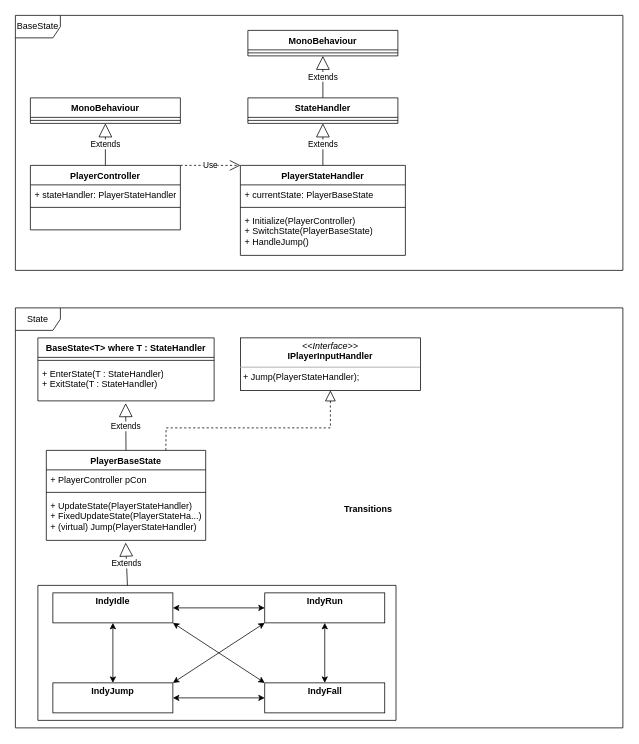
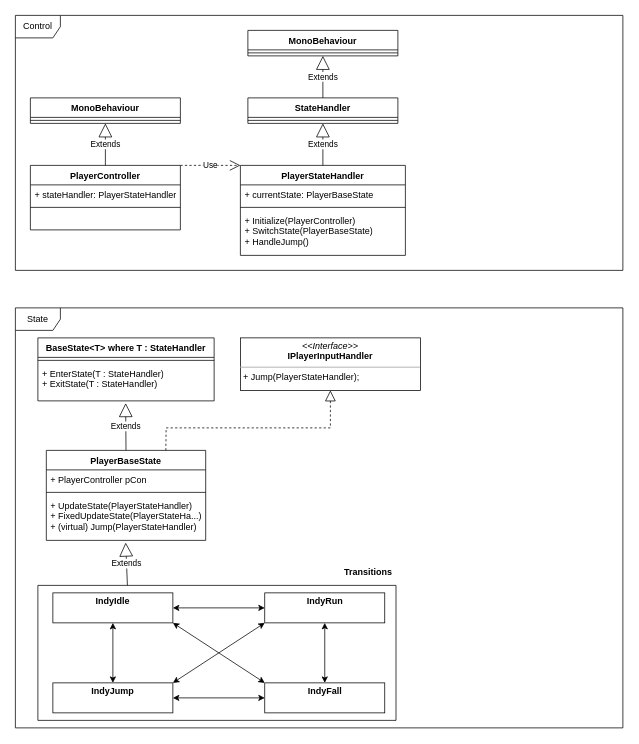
  <mxCell id="0" />
  <mxCell id="1" parent="0" />
  <mxCell id="2" value="PlayerController" style="swimlane;fontStyle=1;align=center;verticalAlign=top;childLayout=stackLayout;horizontal=1;startSize=26;horizontalStack=0;resizeParent=1;resizeParentMax=0;resizeLast=0;collapsible=1;marginBottom=0;whiteSpace=wrap;html=1;" vertex="1" parent="1"><mxGeometry x="40" y="220" width="200" height="86" as="geometry" /></mxCell>
  <mxCell id="3" value="+ stateHandler: PlayerStateHandler" style="text;strokeColor=none;fillColor=none;align=left;verticalAlign=top;spacingLeft=4;spacingRight=4;overflow=hidden;rotatable=0;points=[[0,0.5],[1,0.5]];portConstraint=eastwest;whiteSpace=wrap;html=1;" vertex="1" parent="2"><mxGeometry y="26" width="200" height="26" as="geometry" /></mxCell>
  <mxCell id="4" value="" style="line;strokeWidth=1;fillColor=none;align=left;verticalAlign=middle;spacingTop=-1;spacingLeft=3;spacingRight=3;rotatable=0;labelPosition=right;points=[];portConstraint=eastwest;strokeColor=inherit;" vertex="1" parent="2"><mxGeometry y="52" width="200" height="8" as="geometry" /></mxCell>
  <mxCell id="5" value="&amp;nbsp;" style="text;strokeColor=none;fillColor=none;align=left;verticalAlign=top;spacingLeft=4;spacingRight=4;overflow=hidden;rotatable=0;points=[[0,0.5],[1,0.5]];portConstraint=eastwest;whiteSpace=wrap;html=1;" vertex="1" parent="2"><mxGeometry y="60" width="200" height="26" as="geometry" /></mxCell>
  <mxCell id="6" value="PlayerStateHandler" style="swimlane;fontStyle=1;align=center;verticalAlign=top;childLayout=stackLayout;horizontal=1;startSize=26;horizontalStack=0;resizeParent=1;resizeParentMax=0;resizeLast=0;collapsible=1;marginBottom=0;whiteSpace=wrap;html=1;" vertex="1" parent="1"><mxGeometry x="320" y="220" width="220" height="120" as="geometry"><mxRectangle x="320" y="30" width="150" height="30" as="alternateBounds" /></mxGeometry></mxCell>
  <mxCell id="7" value="+ currentState: PlayerBaseState" style="text;strokeColor=none;fillColor=none;align=left;verticalAlign=top;spacingLeft=4;spacingRight=4;overflow=hidden;rotatable=0;points=[[0,0.5],[1,0.5]];portConstraint=eastwest;whiteSpace=wrap;html=1;" vertex="1" parent="6"><mxGeometry y="26" width="220" height="26" as="geometry" /></mxCell>
  <mxCell id="8" value="" style="line;strokeWidth=1;fillColor=none;align=left;verticalAlign=middle;spacingTop=-1;spacingLeft=3;spacingRight=3;rotatable=0;labelPosition=right;points=[];portConstraint=eastwest;strokeColor=inherit;" vertex="1" parent="6"><mxGeometry y="52" width="220" height="8" as="geometry" /></mxCell>
  <mxCell id="9" value="+ Initialize(PlayerController)&lt;br&gt;+ SwitchState(PlayerBaseState)&lt;br&gt;+ HandleJump()" style="text;strokeColor=none;fillColor=none;align=left;verticalAlign=top;spacingLeft=4;spacingRight=4;overflow=hidden;rotatable=0;points=[[0,0.5],[1,0.5]];portConstraint=eastwest;whiteSpace=wrap;html=1;" vertex="1" parent="6"><mxGeometry y="60" width="220" height="60" as="geometry" /></mxCell>
  <mxCell id="10" value="Use" style="endArrow=open;endSize=12;dashed=1;html=1;rounded=0;exitX=1;exitY=0;exitDx=0;exitDy=0;entryX=0;entryY=0;entryDx=0;entryDy=0;" edge="1" parent="1" source="2" target="6"><mxGeometry width="160" relative="1" as="geometry"><mxPoint x="340" y="500" as="sourcePoint" /><mxPoint x="500" y="500" as="targetPoint" /></mxGeometry></mxCell>
  <mxCell id="11" value="MonoBehaviour" style="swimlane;fontStyle=1;align=center;verticalAlign=top;childLayout=stackLayout;horizontal=1;startSize=26;horizontalStack=0;resizeParent=1;resizeParentMax=0;resizeLast=0;collapsible=1;marginBottom=0;whiteSpace=wrap;html=1;" vertex="1" parent="1"><mxGeometry x="40" y="130" width="200" height="34" as="geometry" /></mxCell>
  <mxCell id="12" value="" style="line;strokeWidth=1;fillColor=none;align=left;verticalAlign=middle;spacingTop=-1;spacingLeft=3;spacingRight=3;rotatable=0;labelPosition=right;points=[];portConstraint=eastwest;strokeColor=inherit;" vertex="1" parent="11"><mxGeometry y="26" width="200" height="8" as="geometry" /></mxCell>
  <mxCell id="13" value="Extends" style="endArrow=block;endSize=16;endFill=0;html=1;rounded=0;exitX=0.5;exitY=0;exitDx=0;exitDy=0;entryX=0.5;entryY=1;entryDx=0;entryDy=0;" edge="1" parent="1" source="2" target="11"><mxGeometry width="160" relative="1" as="geometry"><mxPoint x="340" y="430" as="sourcePoint" /><mxPoint x="500" y="430" as="targetPoint" /></mxGeometry></mxCell>
  <mxCell id="14" value="MonoBehaviour" style="swimlane;fontStyle=1;align=center;verticalAlign=top;childLayout=stackLayout;horizontal=1;startSize=26;horizontalStack=0;resizeParent=1;resizeParentMax=0;resizeLast=0;collapsible=1;marginBottom=0;whiteSpace=wrap;html=1;" vertex="1" parent="1"><mxGeometry x="330" y="40" width="200" height="34" as="geometry" /></mxCell>
  <mxCell id="15" value="" style="line;strokeWidth=1;fillColor=none;align=left;verticalAlign=middle;spacingTop=-1;spacingLeft=3;spacingRight=3;rotatable=0;labelPosition=right;points=[];portConstraint=eastwest;strokeColor=inherit;" vertex="1" parent="14"><mxGeometry y="26" width="200" height="8" as="geometry" /></mxCell>
- <mxCell id="16" value="BaseState" style="shape=umlFrame;whiteSpace=wrap;html=1;pointerEvents=0;" vertex="1" parent="1"><mxGeometry x="20" y="20" width="810" height="340" as="geometry" /></mxCell>
+ <mxCell id="16" value="Control" style="shape=umlFrame;whiteSpace=wrap;html=1;pointerEvents=0;" vertex="1" parent="1"><mxGeometry x="20" y="20" width="810" height="340" as="geometry" /></mxCell>
  <mxCell id="17" value="BaseState&amp;lt;T&amp;gt; where T : StateHandler" style="swimlane;fontStyle=1;align=center;verticalAlign=top;childLayout=stackLayout;horizontal=1;startSize=26;horizontalStack=0;resizeParent=1;resizeParentMax=0;resizeLast=0;collapsible=1;marginBottom=0;whiteSpace=wrap;html=1;" vertex="1" parent="1"><mxGeometry x="50" y="450" width="235" height="84" as="geometry" /></mxCell>
  <mxCell id="18" value="" style="line;strokeWidth=1;fillColor=none;align=left;verticalAlign=middle;spacingTop=-1;spacingLeft=3;spacingRight=3;rotatable=0;labelPosition=right;points=[];portConstraint=eastwest;strokeColor=inherit;" vertex="1" parent="17"><mxGeometry y="26" width="235" height="8" as="geometry" /></mxCell>
  <mxCell id="19" value="+ EnterState(T : StateHandler)&lt;br&gt;+ ExitState(T : StateHandler)" style="text;strokeColor=none;fillColor=none;align=left;verticalAlign=top;spacingLeft=4;spacingRight=4;overflow=hidden;rotatable=0;points=[[0,0.5],[1,0.5]];portConstraint=eastwest;whiteSpace=wrap;html=1;" vertex="1" parent="17"><mxGeometry y="34" width="235" height="50" as="geometry" /></mxCell>
  <mxCell id="20" value="Extends" style="endArrow=block;endSize=16;endFill=0;html=1;rounded=0;entryX=0.498;entryY=1.06;entryDx=0;entryDy=0;entryPerimeter=0;exitX=0.5;exitY=0;exitDx=0;exitDy=0;" edge="1" parent="1" source="21" target="19"><mxGeometry width="160" relative="1" as="geometry"><mxPoint x="167.5" y="630" as="sourcePoint" /><mxPoint x="190" y="560" as="targetPoint" /></mxGeometry></mxCell>
  <mxCell id="21" value="PlayerBaseState" style="swimlane;fontStyle=1;align=center;verticalAlign=top;childLayout=stackLayout;horizontal=1;startSize=26;horizontalStack=0;resizeParent=1;resizeParentMax=0;resizeLast=0;collapsible=1;marginBottom=0;whiteSpace=wrap;html=1;" vertex="1" parent="1"><mxGeometry x="61.25" y="600" width="212.5" height="120" as="geometry" /></mxCell>
  <mxCell id="22" value="+ PlayerController pCon" style="text;strokeColor=none;fillColor=none;align=left;verticalAlign=top;spacingLeft=4;spacingRight=4;overflow=hidden;rotatable=0;points=[[0,0.5],[1,0.5]];portConstraint=eastwest;whiteSpace=wrap;html=1;" vertex="1" parent="21"><mxGeometry y="26" width="212.5" height="26" as="geometry" /></mxCell>
  <mxCell id="23" value="" style="line;strokeWidth=1;fillColor=none;align=left;verticalAlign=middle;spacingTop=-1;spacingLeft=3;spacingRight=3;rotatable=0;labelPosition=right;points=[];portConstraint=eastwest;strokeColor=inherit;" vertex="1" parent="21"><mxGeometry y="52" width="212.5" height="8" as="geometry" /></mxCell>
  <mxCell id="24" value="+ UpdateState(PlayerStateHandler)&lt;br&gt;+ FixedUpdateState(PlayerStateHa...)&lt;br&gt;+ (virtual) Jump(PlayerStateHandler)" style="text;strokeColor=none;fillColor=none;align=left;verticalAlign=top;spacingLeft=4;spacingRight=4;overflow=hidden;rotatable=0;points=[[0,0.5],[1,0.5]];portConstraint=eastwest;whiteSpace=wrap;html=1;" vertex="1" parent="21"><mxGeometry y="60" width="212.5" height="60" as="geometry" /></mxCell>
  <mxCell id="25" value="StateHandler" style="swimlane;fontStyle=1;align=center;verticalAlign=top;childLayout=stackLayout;horizontal=1;startSize=26;horizontalStack=0;resizeParent=1;resizeParentMax=0;resizeLast=0;collapsible=1;marginBottom=0;whiteSpace=wrap;html=1;" vertex="1" parent="1"><mxGeometry x="330" y="130" width="200" height="34" as="geometry" /></mxCell>
  <mxCell id="26" value="" style="line;strokeWidth=1;fillColor=none;align=left;verticalAlign=middle;spacingTop=-1;spacingLeft=3;spacingRight=3;rotatable=0;labelPosition=right;points=[];portConstraint=eastwest;strokeColor=inherit;" vertex="1" parent="25"><mxGeometry y="26" width="200" height="8" as="geometry" /></mxCell>
  <mxCell id="27" value="Extends" style="endArrow=block;endSize=16;endFill=0;html=1;rounded=0;exitX=0.5;exitY=0;exitDx=0;exitDy=0;entryX=0.5;entryY=1;entryDx=0;entryDy=0;" edge="1" parent="1" source="6" target="25"><mxGeometry width="160" relative="1" as="geometry"><mxPoint x="340" y="360" as="sourcePoint" /><mxPoint x="500" y="360" as="targetPoint" /></mxGeometry></mxCell>
  <mxCell id="28" value="Extends" style="endArrow=block;endSize=16;endFill=0;html=1;rounded=0;exitX=0.5;exitY=0;exitDx=0;exitDy=0;entryX=0.5;entryY=1;entryDx=0;entryDy=0;" edge="1" parent="1" source="25" target="14"><mxGeometry width="160" relative="1" as="geometry"><mxPoint x="440" y="230" as="sourcePoint" /><mxPoint x="440" y="184" as="targetPoint" /></mxGeometry></mxCell>
  <mxCell id="29" value="&lt;p style=&quot;margin:0px;margin-top:4px;text-align:center;&quot;&gt;&lt;i&gt;&amp;lt;&amp;lt;Interface&amp;gt;&amp;gt;&lt;/i&gt;&lt;br&gt;&lt;b&gt;IPlayerInputHandler&lt;/b&gt;&lt;/p&gt;&lt;hr size=&quot;1&quot;&gt;&lt;p style=&quot;margin:0px;margin-left:4px;&quot;&gt;+&amp;nbsp;Jump(PlayerStateHandler);&lt;/p&gt;" style="verticalAlign=top;align=left;overflow=fill;fontSize=12;fontFamily=Helvetica;html=1;whiteSpace=wrap;" vertex="1" parent="1"><mxGeometry x="320" y="450" width="240" height="70" as="geometry" /></mxCell>
  <mxCell id="30" value="" style="endArrow=block;dashed=1;endFill=0;endSize=12;html=1;rounded=0;exitX=0.75;exitY=0;exitDx=0;exitDy=0;entryX=0.5;entryY=1;entryDx=0;entryDy=0;" edge="1" parent="1" source="21" target="29"><mxGeometry width="160" relative="1" as="geometry"><mxPoint x="340" y="560" as="sourcePoint" /><mxPoint x="500" y="560" as="targetPoint" /><Array as="points"><mxPoint x="221" y="570" /><mxPoint x="440" y="570" /></Array></mxGeometry></mxCell>
  <mxCell id="31" value="&lt;p style=&quot;margin: 4px 0px 0px;&quot;&gt;&lt;b style=&quot;background-color: initial;&quot;&gt;IndyIdle&lt;/b&gt;&lt;br&gt;&lt;/p&gt;&lt;p style=&quot;margin:0px;margin-left:4px;&quot;&gt;&lt;br&gt;&lt;/p&gt;" style="verticalAlign=top;align=center;overflow=fill;fontSize=12;fontFamily=Helvetica;html=1;whiteSpace=wrap;" vertex="1" parent="1"><mxGeometry x="70" y="790" width="160" height="40" as="geometry" /></mxCell>
  <mxCell id="32" value="&lt;p style=&quot;margin: 4px 0px 0px;&quot;&gt;&lt;b style=&quot;background-color: initial;&quot;&gt;IndyJump&lt;/b&gt;&lt;br&gt;&lt;/p&gt;&lt;p style=&quot;margin:0px;margin-left:4px;&quot;&gt;&lt;br&gt;&lt;/p&gt;" style="verticalAlign=top;align=center;overflow=fill;fontSize=12;fontFamily=Helvetica;html=1;whiteSpace=wrap;" vertex="1" parent="1"><mxGeometry x="70" y="910" width="160" height="40" as="geometry" /></mxCell>
  <mxCell id="33" value="&lt;p style=&quot;margin: 4px 0px 0px;&quot;&gt;&lt;b style=&quot;background-color: initial;&quot;&gt;IndyFall&lt;/b&gt;&lt;br&gt;&lt;/p&gt;&lt;p style=&quot;margin:0px;margin-left:4px;&quot;&gt;&lt;br&gt;&lt;/p&gt;" style="verticalAlign=top;align=center;overflow=fill;fontSize=12;fontFamily=Helvetica;html=1;whiteSpace=wrap;" vertex="1" parent="1"><mxGeometry x="352.5" y="910" width="160" height="40" as="geometry" /></mxCell>
  <mxCell id="34" value="&lt;p style=&quot;margin: 4px 0px 0px;&quot;&gt;&lt;b style=&quot;background-color: initial;&quot;&gt;IndyRun&lt;/b&gt;&lt;br&gt;&lt;/p&gt;&lt;p style=&quot;margin:0px;margin-left:4px;&quot;&gt;&lt;br&gt;&lt;/p&gt;" style="verticalAlign=top;align=center;overflow=fill;fontSize=12;fontFamily=Helvetica;html=1;whiteSpace=wrap;" vertex="1" parent="1"><mxGeometry x="352.5" y="790" width="160" height="40" as="geometry" /></mxCell>
  <mxCell id="35" value="State" style="shape=umlFrame;whiteSpace=wrap;html=1;pointerEvents=0;" vertex="1" parent="1"><mxGeometry x="20" y="410" width="810" height="560" as="geometry" /></mxCell>
  <mxCell id="36" value="" style="swimlane;startSize=0;movable=0;resizable=0;rotatable=0;deletable=0;editable=0;locked=1;connectable=0;" vertex="1" parent="1"><mxGeometry x="50" y="780" width="477.5" height="180" as="geometry" /></mxCell>
  <mxCell id="37" value="Extends" style="endArrow=block;endSize=16;endFill=0;html=1;rounded=0;entryX=0.498;entryY=1.05;entryDx=0;entryDy=0;entryPerimeter=0;exitX=0.25;exitY=0;exitDx=0;exitDy=0;" edge="1" parent="1" source="36" target="24"><mxGeometry width="160" relative="1" as="geometry"><mxPoint x="330" y="743" as="sourcePoint" /><mxPoint x="329" y="680" as="targetPoint" /></mxGeometry></mxCell>
- <mxCell id="38" value="Transitions" style="text;align=center;fontStyle=1;verticalAlign=middle;spacingLeft=3;spacingRight=3;strokeColor=none;rotatable=0;points=[[0,0.5],[1,0.5]];portConstraint=eastwest;html=1;" vertex="1" parent="1"><mxGeometry x="450" y="665" width="80" height="26" as="geometry" /></mxCell>
+ <mxCell id="38" value="Transitions" style="text;align=center;fontStyle=1;verticalAlign=middle;spacingLeft=3;spacingRight=3;strokeColor=none;rotatable=0;points=[[0,0.5],[1,0.5]];portConstraint=eastwest;html=1;" vertex="1" parent="1"><mxGeometry x="450" y="750" width="80" height="26" as="geometry" /></mxCell>
  <mxCell id="39" value="" style="endArrow=classic;startArrow=classic;html=1;rounded=0;exitX=1;exitY=0;exitDx=0;exitDy=0;entryX=0;entryY=1;entryDx=0;entryDy=0;" edge="1" parent="1" source="32" target="34"><mxGeometry width="50" height="50" relative="1" as="geometry"><mxPoint x="390" y="690" as="sourcePoint" /><mxPoint x="440" y="640" as="targetPoint" /></mxGeometry></mxCell>
  <mxCell id="40" value="" style="endArrow=classic;startArrow=classic;html=1;rounded=0;exitX=1;exitY=1;exitDx=0;exitDy=0;entryX=0;entryY=0;entryDx=0;entryDy=0;" edge="1" parent="1" source="31" target="33"><mxGeometry width="50" height="50" relative="1" as="geometry"><mxPoint x="240" y="920" as="sourcePoint" /><mxPoint x="363" y="840" as="targetPoint" /></mxGeometry></mxCell>
  <mxCell id="41" value="" style="endArrow=classic;startArrow=classic;html=1;rounded=0;exitX=0.5;exitY=0;exitDx=0;exitDy=0;entryX=0.5;entryY=1;entryDx=0;entryDy=0;" edge="1" parent="1" source="33" target="34"><mxGeometry width="50" height="50" relative="1" as="geometry"><mxPoint x="240" y="920" as="sourcePoint" /><mxPoint x="363" y="840" as="targetPoint" /></mxGeometry></mxCell>
  <mxCell id="42" value="" style="endArrow=classic;startArrow=classic;html=1;rounded=0;exitX=1;exitY=0.5;exitDx=0;exitDy=0;entryX=0;entryY=0.5;entryDx=0;entryDy=0;" edge="1" parent="1" source="31" target="34"><mxGeometry width="50" height="50" relative="1" as="geometry"><mxPoint x="443" y="920" as="sourcePoint" /><mxPoint x="443" y="840" as="targetPoint" /></mxGeometry></mxCell>
  <mxCell id="43" value="" style="endArrow=classic;startArrow=classic;html=1;rounded=0;exitX=0.5;exitY=1;exitDx=0;exitDy=0;entryX=0.5;entryY=0;entryDx=0;entryDy=0;" edge="1" parent="1" source="31" target="32"><mxGeometry width="50" height="50" relative="1" as="geometry"><mxPoint x="240" y="820" as="sourcePoint" /><mxPoint x="363" y="820" as="targetPoint" /></mxGeometry></mxCell>
  <mxCell id="44" value="" style="endArrow=classic;startArrow=classic;html=1;rounded=0;exitX=0;exitY=0.5;exitDx=0;exitDy=0;entryX=1;entryY=0.5;entryDx=0;entryDy=0;" edge="1" parent="1" source="33" target="32"><mxGeometry width="50" height="50" relative="1" as="geometry"><mxPoint x="160" y="840" as="sourcePoint" /><mxPoint x="160" y="920" as="targetPoint" /></mxGeometry></mxCell>
